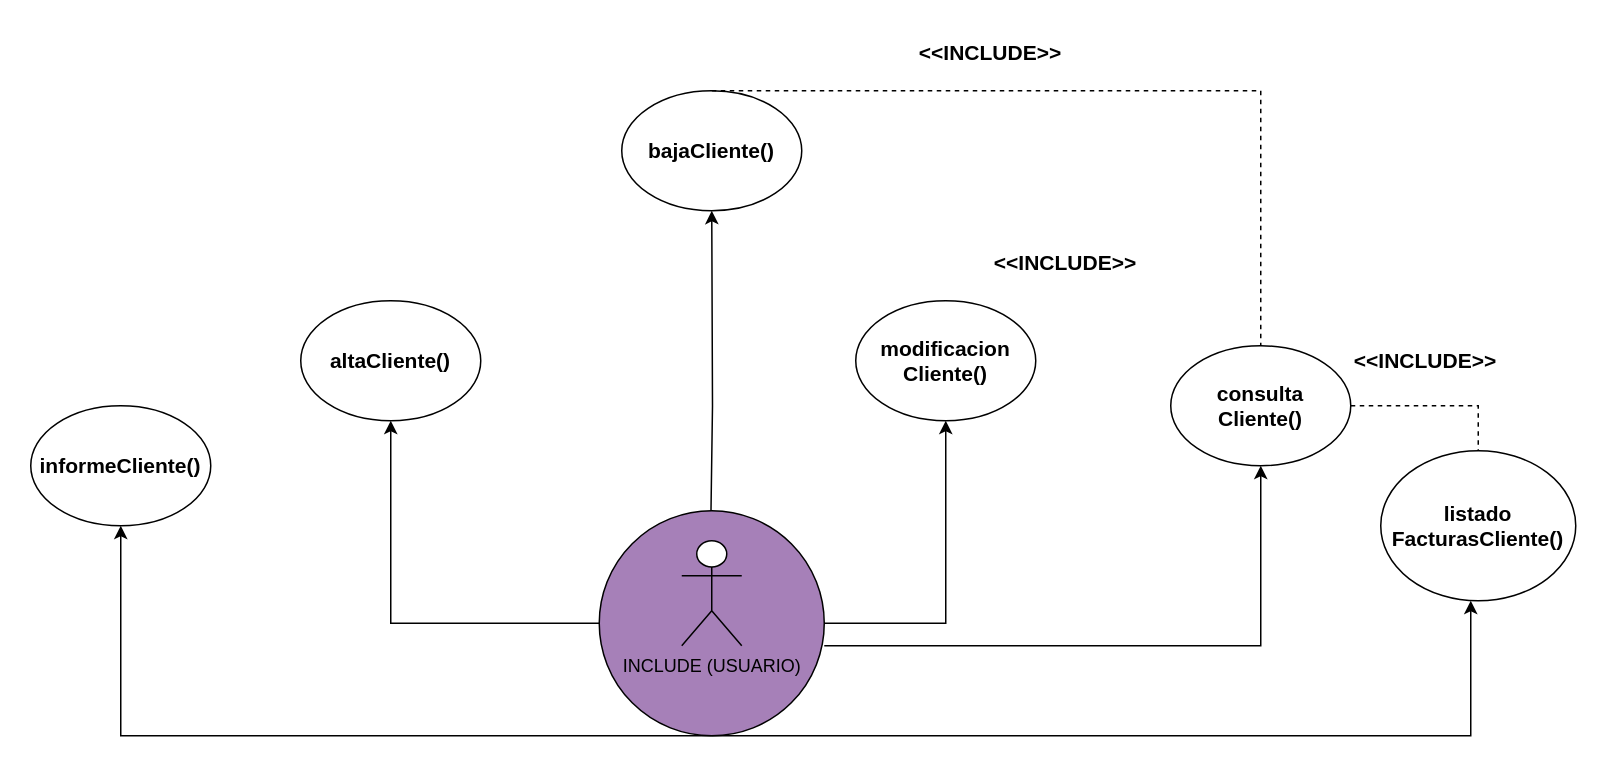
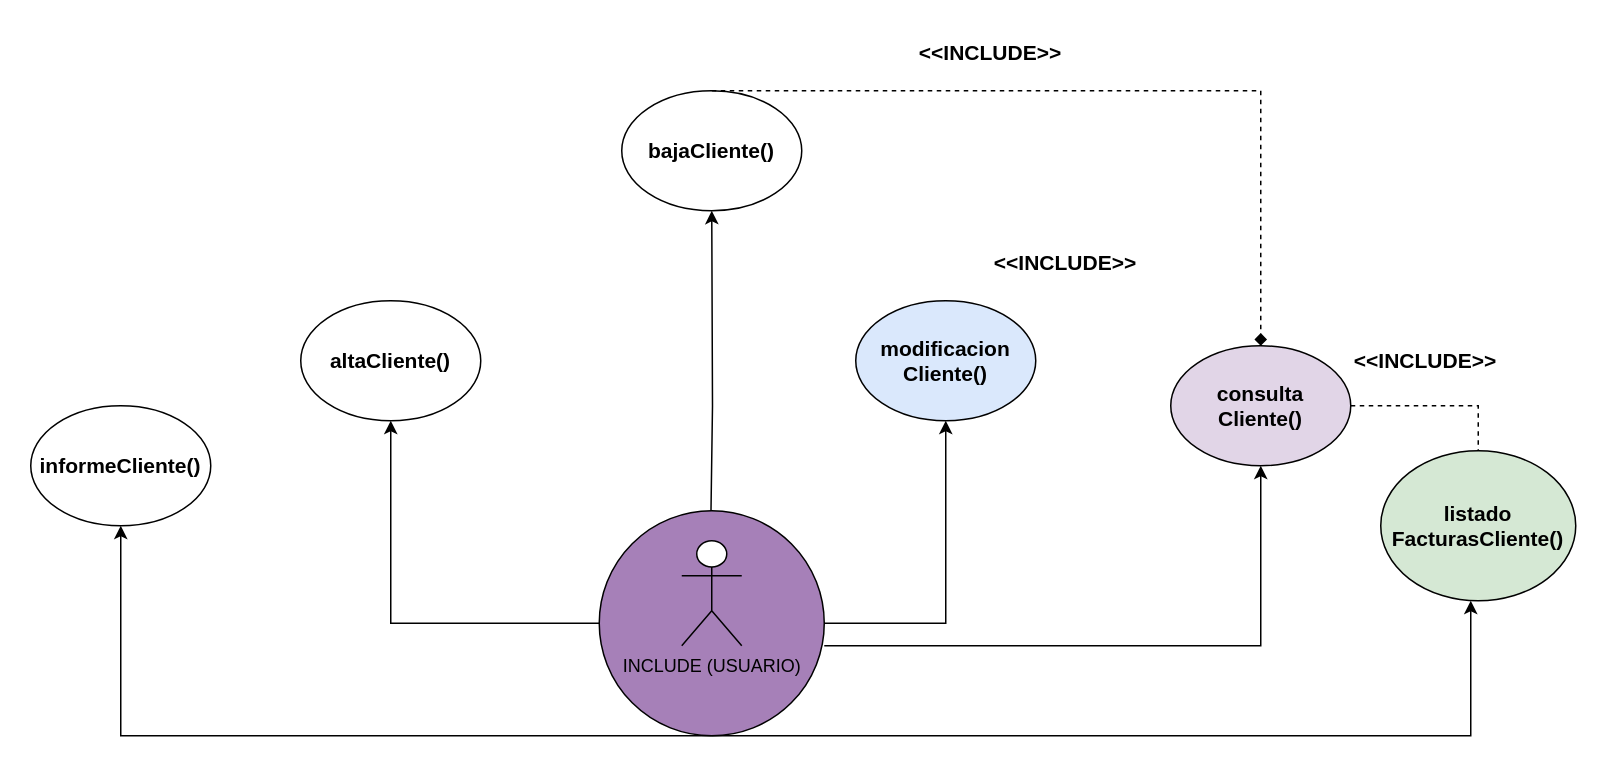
  <mxCell id="0" />
  <mxCell id="1" parent="0" />
  <mxCell id="2" value="" style="ellipse;whiteSpace=wrap;html=1;aspect=fixed;fillColor=#A680B8;" vertex="1" parent="1"><mxGeometry x="399" y="340" width="150" height="150" as="geometry" /></mxCell>
  <mxCell id="3" value="INCLUDE (USUARIO)" style="shape=umlActor;verticalLabelPosition=bottom;verticalAlign=top;html=1;outlineConnect=0;" vertex="1" parent="1"><mxGeometry x="454" y="360" width="40" height="70" as="geometry" /></mxCell>
  <mxCell id="4" value="" style="endArrow=classic;html=1;rounded=0;entryX=0.5;entryY=1;entryDx=0;entryDy=0;" edge="1" parent="1" target="5"><mxGeometry width="50" height="50" relative="1" as="geometry"><mxPoint x="473.5" y="340" as="sourcePoint" /><mxPoint x="474.5" y="210" as="targetPoint" /><Array as="points"><mxPoint x="474.5" y="270" /></Array></mxGeometry></mxCell>
  <mxCell id="5" value="&lt;font style=&quot;font-size: 14px;&quot;&gt;&lt;b style=&quot;&quot;&gt;bajaCliente()&lt;/b&gt;&lt;/font&gt;" style="ellipse;whiteSpace=wrap;html=1;" vertex="1" parent="1"><mxGeometry x="414" y="60" width="120" height="80" as="geometry" /></mxCell>
- <mxCell id="6" value="&lt;b style=&quot;font-size: 14px;&quot;&gt;modificacion&lt;br&gt;Cliente()&lt;/b&gt;" style="ellipse;whiteSpace=wrap;html=1;" vertex="1" parent="1"><mxGeometry x="570" y="200" width="120" height="80" as="geometry" /></mxCell>
+ <mxCell id="6" value="&lt;b style=&quot;font-size: 14px;&quot;&gt;modificacion&lt;br&gt;Cliente()&lt;/b&gt;" style="ellipse;whiteSpace=wrap;html=1;fillColor=#dae8fc;" vertex="1" parent="1"><mxGeometry x="570" y="200" width="120" height="80" as="geometry" /></mxCell>
  <mxCell id="7" value="" style="endArrow=classic;html=1;rounded=0;exitX=1;exitY=0.5;exitDx=0;exitDy=0;entryX=0.5;entryY=1;entryDx=0;entryDy=0;" edge="1" parent="1" source="2" target="6"><mxGeometry width="50" height="50" relative="1" as="geometry"><mxPoint x="689.5" y="410" as="sourcePoint" /><mxPoint x="690.5" y="280" as="targetPoint" /><Array as="points"><mxPoint x="630" y="415" /></Array></mxGeometry></mxCell>
  <mxCell id="8" value="&lt;span style=&quot;font-size: 14px;&quot;&gt;&lt;b&gt;altaCliente()&lt;/b&gt;&lt;/span&gt;" style="ellipse;whiteSpace=wrap;html=1;" vertex="1" parent="1"><mxGeometry x="200" y="200" width="120" height="80" as="geometry" /></mxCell>
  <mxCell id="9" value="" style="endArrow=classic;html=1;rounded=0;exitX=0;exitY=0.5;exitDx=0;exitDy=0;entryX=0.5;entryY=1;entryDx=0;entryDy=0;" edge="1" parent="1" source="2" target="8"><mxGeometry width="50" height="50" relative="1" as="geometry"><mxPoint x="257" y="415" as="sourcePoint" /><mxPoint x="398.5" y="280" as="targetPoint" /><Array as="points"><mxPoint x="260" y="415" /></Array></mxGeometry></mxCell>
- <mxCell id="10" value="&lt;span style=&quot;font-size: 14px;&quot;&gt;&lt;b&gt;listado&lt;br&gt;FacturasCliente()&lt;/b&gt;&lt;/span&gt;" style="ellipse;whiteSpace=wrap;html=1;" vertex="1" parent="1"><mxGeometry x="920" y="300" width="130" height="100" as="geometry" /></mxCell>
+ <mxCell id="10" value="&lt;span style=&quot;font-size: 14px;&quot;&gt;&lt;b&gt;listado&lt;br&gt;FacturasCliente()&lt;/b&gt;&lt;/span&gt;" style="ellipse;whiteSpace=wrap;html=1;fillColor=#d5e8d4;" vertex="1" parent="1"><mxGeometry x="920" y="300" width="130" height="100" as="geometry" /></mxCell>
  <mxCell id="11" value="&lt;span style=&quot;font-size: 14px;&quot;&gt;&lt;b&gt;informeCliente()&lt;/b&gt;&lt;/span&gt;" style="ellipse;whiteSpace=wrap;html=1;" vertex="1" parent="1"><mxGeometry x="20" y="270" width="120" height="80" as="geometry" /></mxCell>
  <mxCell id="12" value="" style="endArrow=classic;html=1;rounded=0;exitX=0.5;exitY=1;exitDx=0;exitDy=0;entryX=0.5;entryY=1;entryDx=0;entryDy=0;" edge="1" parent="1" source="2" target="11"><mxGeometry width="50" height="50" relative="1" as="geometry"><mxPoint x="440" y="630" as="sourcePoint" /><mxPoint x="441" y="500" as="targetPoint" /><Array as="points"><mxPoint y="490" x="80" /></Array></mxGeometry></mxCell>
  <mxCell id="13" value="" style="endArrow=classic;html=1;rounded=0;exitX=0.5;exitY=1;exitDx=0;exitDy=0;" edge="1" parent="1" source="2"><mxGeometry width="50" height="50" relative="1" as="geometry"><mxPoint x="964" y="510" as="sourcePoint" /><mxPoint x="980" y="400" as="targetPoint" /><Array as="points"><mxPoint x="980" y="490" /></Array></mxGeometry></mxCell>
- <mxCell id="14" value="&lt;b style=&quot;font-size: 14px;&quot;&gt;consulta&lt;br&gt;Cliente()&lt;/b&gt;" style="ellipse;whiteSpace=wrap;html=1;" vertex="1" parent="1"><mxGeometry x="780" y="230" width="120" height="80" as="geometry" /></mxCell>
- <mxCell id="15" value="" style="endArrow=none;dashed=1;html=1;rounded=0;fontSize=14;exitX=0.5;exitY=0;exitDx=0;exitDy=0;entryX=0.5;entryY=0;entryDx=0;entryDy=0;" edge="1" parent="1" source="5" target="14"><mxGeometry width="50" height="50" relative="1" as="geometry"><mxPoint x="420" y="360" as="sourcePoint" /><mxPoint x="470" y="310" as="targetPoint" /><Array as="points"><mxPoint x="840" y="60" /></Array></mxGeometry></mxCell>
+ <mxCell id="14" value="&lt;b style=&quot;font-size: 14px;&quot;&gt;consulta&lt;br&gt;Cliente()&lt;/b&gt;" style="ellipse;whiteSpace=wrap;html=1;fillColor=#e1d5e7;" vertex="1" parent="1"><mxGeometry x="780" y="230" width="120" height="80" as="geometry" /></mxCell>
+ <mxCell id="15" value="" style="endArrow=diamond;dashed=1;html=1;rounded=0;fontSize=14;exitX=0.5;exitY=0;exitDx=0;exitDy=0;entryX=0.5;entryY=0;entryDx=0;entryDy=0;" edge="1" parent="1" source="5" target="14"><mxGeometry width="50" height="50" relative="1" as="geometry"><mxPoint x="420" y="360" as="sourcePoint" /><mxPoint x="470" y="310" as="targetPoint" /><Array as="points"><mxPoint x="840" y="60" /></Array></mxGeometry></mxCell>
  <mxCell id="16" value="&lt;b&gt;&amp;lt;&amp;lt;INCLUDE&amp;gt;&amp;gt;&lt;/b&gt;" style="text;html=1;strokeColor=none;fillColor=none;align=center;verticalAlign=middle;whiteSpace=wrap;rounded=0;fontSize=14;rotation=0;" vertex="1" parent="1"><mxGeometry x="630" y="20" width="60" height="30" as="geometry" /></mxCell>
  <mxCell id="17" value="" style="endArrow=classic;html=1;rounded=0;exitX=1;exitY=0.5;exitDx=0;exitDy=0;entryX=0.5;entryY=1;entryDx=0;entryDy=0;" edge="1" parent="1" target="14"><mxGeometry width="50" height="50" relative="1" as="geometry"><mxPoint x="549" y="430" as="sourcePoint" /><mxPoint x="690.5" y="295" as="targetPoint" /><Array as="points"><mxPoint x="840" y="430" /></Array></mxGeometry></mxCell>
  <mxCell id="18" value="&lt;b&gt;&amp;lt;&amp;lt;INCLUDE&amp;gt;&amp;gt;&lt;/b&gt;" style="text;html=1;strokeColor=none;fillColor=none;align=center;verticalAlign=middle;whiteSpace=wrap;rounded=0;fontSize=14;rotation=0;" vertex="1" parent="1"><mxGeometry x="680" y="160" width="60" height="30" as="geometry" /></mxCell>
  <mxCell id="19" value="" style="endArrow=none;dashed=1;html=1;rounded=0;fontSize=14;exitX=0.5;exitY=0;exitDx=0;exitDy=0;entryX=0.5;entryY=0;entryDx=0;entryDy=0;" edge="1" parent="1" target="10"><mxGeometry width="50" height="50" relative="1" as="geometry"><mxPoint x="900" y="270" as="sourcePoint" /><mxPoint x="1050" y="340" as="targetPoint" /><Array as="points"><mxPoint x="985" y="270" /></Array></mxGeometry></mxCell>
  <mxCell id="20" value="&lt;b&gt;&amp;lt;&amp;lt;INCLUDE&amp;gt;&amp;gt;&lt;/b&gt;" style="text;html=1;strokeColor=none;fillColor=none;align=center;verticalAlign=middle;whiteSpace=wrap;rounded=0;fontSize=14;rotation=0;" vertex="1" parent="1"><mxGeometry x="920" y="225" width="60" height="30" as="geometry" /></mxCell>
